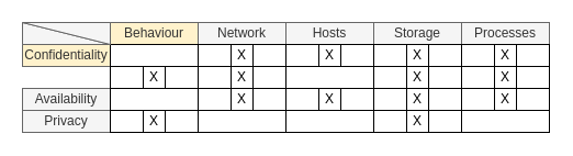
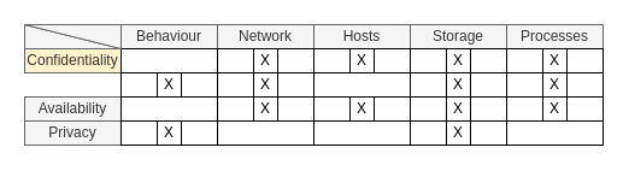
  <mxCell id="0" />
  <mxCell id="1" parent="0" />
- <mxCell id="2" value="Behaviour" style="rounded=0;whiteSpace=wrap;html=1;fillColor=#fff2cc;fontColor=#333333;strokeColor=#666666;" vertex="1" parent="1"><mxGeometry x="100" y="20" width="80" height="20" as="geometry" /></mxCell>
+ <mxCell id="2" value="Behaviour" style="rounded=0;whiteSpace=wrap;html=1;fillColor=#f5f5f5;fontColor=#333333;strokeColor=#666666;" vertex="1" parent="1"><mxGeometry x="100" y="20" width="80" height="20" as="geometry" /></mxCell>
  <mxCell id="3" value="Network" style="rounded=0;whiteSpace=wrap;html=1;fillColor=#f5f5f5;fontColor=#333333;strokeColor=#666666;" vertex="1" parent="1"><mxGeometry x="180" y="20" width="80" height="20" as="geometry" /></mxCell>
  <mxCell id="4" value="Hosts" style="rounded=0;whiteSpace=wrap;html=1;fillColor=#f5f5f5;fontColor=#333333;strokeColor=#666666;" vertex="1" parent="1"><mxGeometry x="260" y="20" width="80" height="20" as="geometry" /></mxCell>
  <mxCell id="5" value="Storage" style="rounded=0;whiteSpace=wrap;html=1;fillColor=#f5f5f5;fontColor=#333333;strokeColor=#666666;" vertex="1" parent="1"><mxGeometry x="340" y="20" width="80" height="20" as="geometry" /></mxCell>
  <mxCell id="6" value="Processes" style="rounded=0;whiteSpace=wrap;html=1;fillColor=#f5f5f5;fontColor=#333333;strokeColor=#666666;" vertex="1" parent="1"><mxGeometry x="420" y="20" width="80" height="20" as="geometry" /></mxCell>
  <mxCell id="7" value="Confidentiality" style="rounded=0;whiteSpace=wrap;html=1;fillColor=#fff2cc;fontColor=#333333;strokeColor=#666666;" vertex="1" parent="1"><mxGeometry x="20" y="40" width="80" height="20" as="geometry" /></mxCell>
  <mxCell id="8" value="Availability" style="rounded=0;whiteSpace=wrap;html=1;fillColor=#f5f5f5;fontColor=#333333;strokeColor=#666666;" vertex="1" parent="1"><mxGeometry x="20" y="80" width="80" height="20" as="geometry" /></mxCell>
  <mxCell id="9" value="Privacy" style="rounded=0;whiteSpace=wrap;html=1;fillColor=#f5f5f5;fontColor=#333333;strokeColor=#666666;" vertex="1" parent="1"><mxGeometry x="20" y="100" width="80" height="20" as="geometry" /></mxCell>
  <mxCell id="10" value="" style="rounded=0;whiteSpace=wrap;html=1;" vertex="1" parent="1"><mxGeometry x="100" y="40" width="80" height="20" as="geometry" /></mxCell>
  <mxCell id="11" value="" style="rounded=0;whiteSpace=wrap;html=1;" vertex="1" parent="1"><mxGeometry x="100" y="60" width="80" height="20" as="geometry" /></mxCell>
  <mxCell id="12" value="" style="rounded=0;whiteSpace=wrap;html=1;" vertex="1" parent="1"><mxGeometry x="100" y="80" width="80" height="20" as="geometry" /></mxCell>
  <mxCell id="13" value="" style="rounded=0;whiteSpace=wrap;html=1;" vertex="1" parent="1"><mxGeometry x="100" y="100" width="80" height="20" as="geometry" /></mxCell>
  <mxCell id="14" value="" style="rounded=0;whiteSpace=wrap;html=1;" vertex="1" parent="1"><mxGeometry x="180" y="40" width="80" height="20" as="geometry" /></mxCell>
  <mxCell id="15" value="" style="rounded=0;whiteSpace=wrap;html=1;" vertex="1" parent="1"><mxGeometry x="180" y="60" width="80" height="20" as="geometry" /></mxCell>
  <mxCell id="16" value="" style="rounded=0;whiteSpace=wrap;html=1;" vertex="1" parent="1"><mxGeometry x="180" y="80" width="80" height="20" as="geometry" /></mxCell>
  <mxCell id="17" value="" style="rounded=0;whiteSpace=wrap;html=1;" vertex="1" parent="1"><mxGeometry x="180" y="100" width="80" height="20" as="geometry" /></mxCell>
  <mxCell id="18" value="" style="rounded=0;whiteSpace=wrap;html=1;" vertex="1" parent="1"><mxGeometry x="260" y="40" width="80" height="20" as="geometry" /></mxCell>
  <mxCell id="19" value="" style="rounded=0;whiteSpace=wrap;html=1;" vertex="1" parent="1"><mxGeometry x="260" y="60" width="80" height="20" as="geometry" /></mxCell>
  <mxCell id="20" value="" style="rounded=0;whiteSpace=wrap;html=1;" vertex="1" parent="1"><mxGeometry x="260" y="80" width="80" height="20" as="geometry" /></mxCell>
  <mxCell id="21" value="" style="rounded=0;whiteSpace=wrap;html=1;" vertex="1" parent="1"><mxGeometry x="260" y="100" width="80" height="20" as="geometry" /></mxCell>
  <mxCell id="22" value="" style="rounded=0;whiteSpace=wrap;html=1;" vertex="1" parent="1"><mxGeometry x="340" y="40" width="80" height="20" as="geometry" /></mxCell>
  <mxCell id="23" value="" style="rounded=0;whiteSpace=wrap;html=1;" vertex="1" parent="1"><mxGeometry x="340" y="60" width="80" height="20" as="geometry" /></mxCell>
  <mxCell id="24" value="" style="rounded=0;whiteSpace=wrap;html=1;" vertex="1" parent="1"><mxGeometry x="340" y="80" width="80" height="20" as="geometry" /></mxCell>
  <mxCell id="25" value="" style="rounded=0;whiteSpace=wrap;html=1;" vertex="1" parent="1"><mxGeometry x="340" y="100" width="80" height="20" as="geometry" /></mxCell>
  <mxCell id="26" value="" style="rounded=0;whiteSpace=wrap;html=1;" vertex="1" parent="1"><mxGeometry x="420" y="40" width="80" height="20" as="geometry" /></mxCell>
  <mxCell id="27" value="" style="rounded=0;whiteSpace=wrap;html=1;" vertex="1" parent="1"><mxGeometry x="420" y="60" width="80" height="20" as="geometry" /></mxCell>
  <mxCell id="28" value="" style="rounded=0;whiteSpace=wrap;html=1;" vertex="1" parent="1"><mxGeometry x="420" y="80" width="80" height="20" as="geometry" /></mxCell>
  <mxCell id="29" value="" style="rounded=0;whiteSpace=wrap;html=1;" vertex="1" parent="1"><mxGeometry x="420" y="100" width="80" height="20" as="geometry" /></mxCell>
  <mxCell id="30" value="" style="verticalLabelPosition=bottom;verticalAlign=top;html=1;shape=mxgraph.basic.orthogonal_triangle;fillColor=#f5f5f5;fontColor=#333333;strokeColor=#666666;" vertex="1" parent="1"><mxGeometry x="20" y="20" width="80" height="20" as="geometry" /></mxCell>
  <mxCell id="31" value="" style="verticalLabelPosition=bottom;verticalAlign=top;html=1;shape=mxgraph.basic.orthogonal_triangle;rotation=-180;fillColor=#f5f5f5;fontColor=#333333;strokeColor=#666666;" vertex="1" parent="1"><mxGeometry x="20" y="20" width="80" height="20" as="geometry" /></mxCell>
  <mxCell id="32" value="X" style="rounded=0;whiteSpace=wrap;html=1;" vertex="1" parent="1"><mxGeometry x="130" y="60" width="20" height="20" as="geometry" /></mxCell>
  <mxCell id="33" value="X" style="rounded=0;whiteSpace=wrap;html=1;" vertex="1" parent="1"><mxGeometry x="210" y="60" width="20" height="20" as="geometry" /></mxCell>
  <mxCell id="34" value="X" style="rounded=0;whiteSpace=wrap;html=1;" vertex="1" parent="1"><mxGeometry x="290" y="80" width="20" height="20" as="geometry" /></mxCell>
  <mxCell id="35" value="X" style="rounded=0;whiteSpace=wrap;html=1;" vertex="1" parent="1"><mxGeometry x="130" y="100" width="20" height="20" as="geometry" /></mxCell>
  <mxCell id="36" value="X" style="rounded=0;whiteSpace=wrap;html=1;" vertex="1" parent="1"><mxGeometry x="370" y="100" width="20" height="20" as="geometry" /></mxCell>
  <mxCell id="37" value="X" style="rounded=0;whiteSpace=wrap;html=1;" vertex="1" parent="1"><mxGeometry x="370" y="80" width="20" height="20" as="geometry" /></mxCell>
  <mxCell id="38" value="X" style="rounded=0;whiteSpace=wrap;html=1;" vertex="1" parent="1"><mxGeometry x="450" y="80" width="20" height="20" as="geometry" /></mxCell>
  <mxCell id="39" value="X" style="rounded=0;whiteSpace=wrap;html=1;" vertex="1" parent="1"><mxGeometry x="450" y="60" width="20" height="20" as="geometry" /></mxCell>
  <mxCell id="40" value="X" style="rounded=0;whiteSpace=wrap;html=1;" vertex="1" parent="1"><mxGeometry x="370" y="60" width="20" height="20" as="geometry" /></mxCell>
  <mxCell id="41" value="X" style="rounded=0;whiteSpace=wrap;html=1;" vertex="1" parent="1"><mxGeometry x="210" y="80" width="20" height="20" as="geometry" /></mxCell>
  <mxCell id="42" value="X" style="rounded=0;whiteSpace=wrap;html=1;" vertex="1" parent="1"><mxGeometry x="210" y="40" width="20" height="20" as="geometry" /></mxCell>
  <mxCell id="43" value="X" style="rounded=0;whiteSpace=wrap;html=1;" vertex="1" parent="1"><mxGeometry x="290" y="40" width="20" height="20" as="geometry" /></mxCell>
  <mxCell id="44" value="X" style="rounded=0;whiteSpace=wrap;html=1;" vertex="1" parent="1"><mxGeometry x="370" y="40" width="20" height="20" as="geometry" /></mxCell>
  <mxCell id="45" value="X" style="rounded=0;whiteSpace=wrap;html=1;" vertex="1" parent="1"><mxGeometry x="450" y="40" width="20" height="20" as="geometry" /></mxCell>
